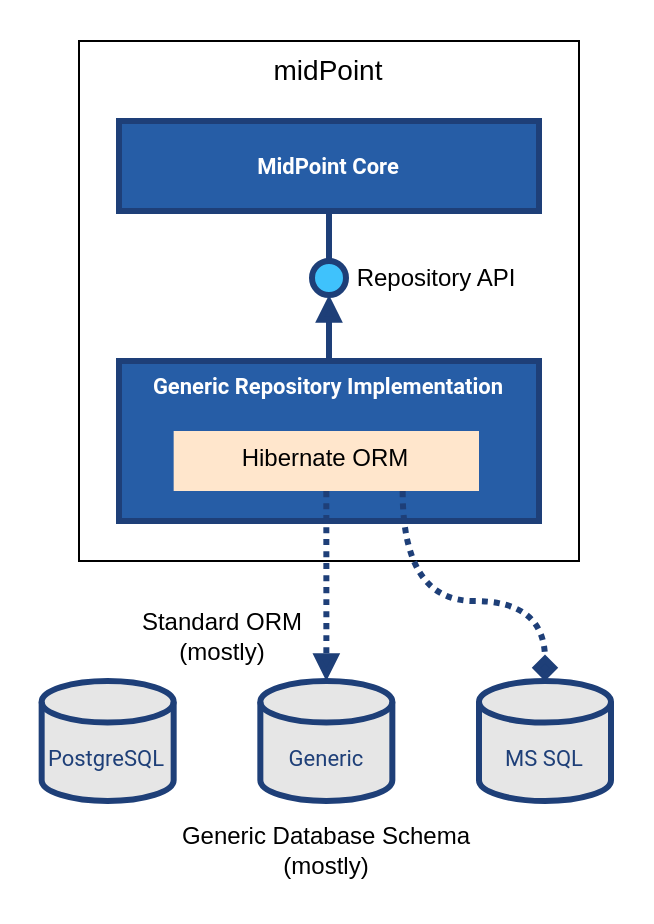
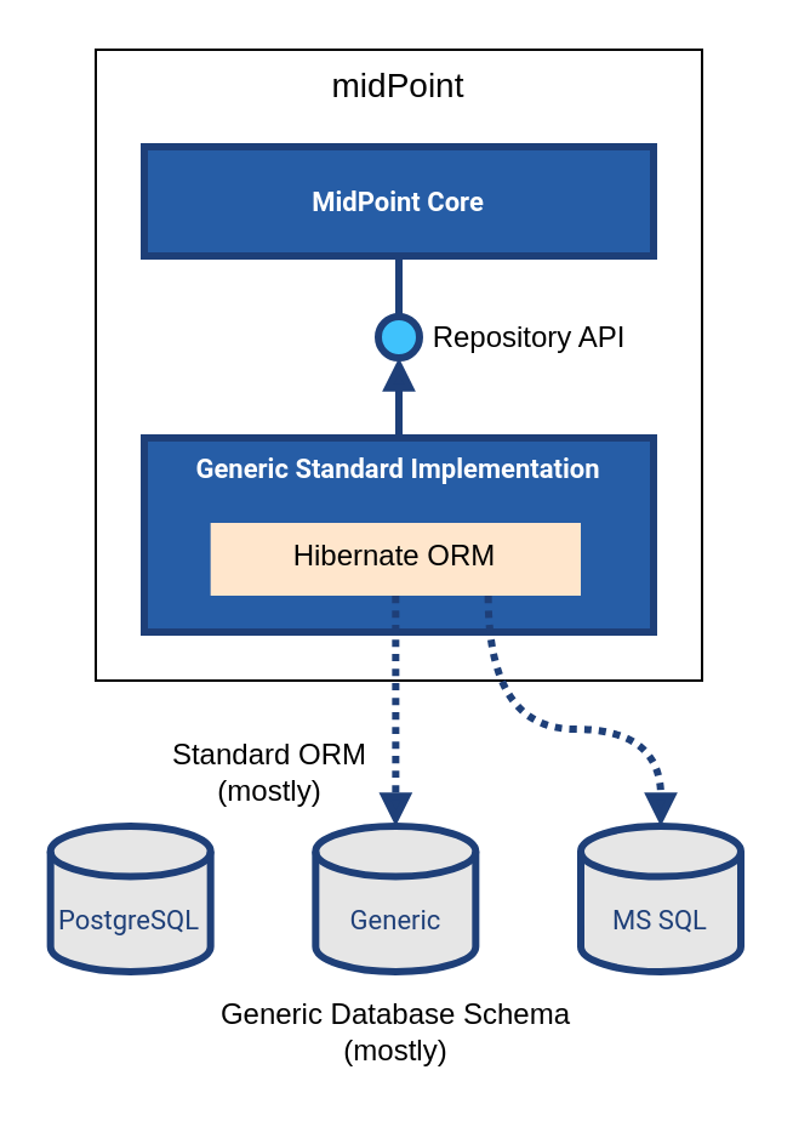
  <mxCell id="0" />
  <mxCell id="1" parent="0" />
  <mxCell id="2" value="&lt;font style=&quot;font-size: 14px&quot;&gt;midPoint&lt;/font&gt;" style="rounded=0;whiteSpace=wrap;html=1;verticalAlign=top;" vertex="1" parent="1"><mxGeometry x="39" y="20" width="250" height="260" as="geometry" /></mxCell>
  <mxCell id="3" value="MidPoint Core" style="rounded=0;whiteSpace=wrap;html=1;strokeWidth=3;perimeterSpacing=0;glass=0;strokeColor=#1E3F78;fillColor=#265DA6;fontFamily=Roboto;fontSource=https%3A%2F%2Ffonts.googleapis.com%2Fcss%3Ffamily%3DRoboto;fontColor=#FFFFFF;fontSize=11;fontStyle=1;spacing=2;" vertex="1" parent="1"><mxGeometry x="59" y="60" width="210" height="45" as="geometry" /></mxCell>
  <mxCell id="4" value="" style="ellipse;whiteSpace=wrap;html=1;aspect=fixed;rounded=0;glass=0;strokeColor=#1E3F78;strokeWidth=3;fillColor=#3FC2FC;" vertex="1" parent="1"><mxGeometry x="155.5" y="130" width="17" height="17" as="geometry" /></mxCell>
  <mxCell id="5" value="" style="endArrow=none;html=1;strokeWidth=3;strokeColor=#1E3F78;rounded=0;edgeStyle=orthogonalEdgeStyle;entryX=0.5;entryY=1;entryDx=0;entryDy=0;exitX=0.5;exitY=0;exitDx=0;exitDy=0;" edge="1" parent="1" source="4" target="3"><mxGeometry width="50" height="50" relative="1" as="geometry"><mxPoint x="164.83" y="130" as="sourcePoint" /><mxPoint x="444.83" y="280" as="targetPoint" /></mxGeometry></mxCell>
  <mxCell id="6" value="Repository API" style="text;html=1;strokeColor=none;fillColor=none;align=center;verticalAlign=middle;whiteSpace=wrap;rounded=0;" vertex="1" parent="1"><mxGeometry x="172.5" y="130.25" width="90" height="16.5" as="geometry" /></mxCell>
- <mxCell id="7" value="Generic Repository Implementation" style="rounded=0;whiteSpace=wrap;html=1;strokeWidth=3;perimeterSpacing=0;glass=0;strokeColor=#1E3F78;fillColor=#265DA6;fontFamily=Roboto;fontSource=https%3A%2F%2Ffonts.googleapis.com%2Fcss%3Ffamily%3DRoboto;fontColor=#FFFFFF;fontSize=11;fontStyle=1;spacing=2;verticalAlign=top;" vertex="1" parent="1"><mxGeometry x="59" y="180" width="210" height="80" as="geometry" /></mxCell>
+ <mxCell id="7" value="Generic Standard Implementation" style="rounded=0;whiteSpace=wrap;html=1;strokeWidth=3;perimeterSpacing=0;glass=0;strokeColor=#1E3F78;fillColor=#265DA6;fontFamily=Roboto;fontSource=https%3A%2F%2Ffonts.googleapis.com%2Fcss%3Ffamily%3DRoboto;fontColor=#FFFFFF;fontSize=11;fontStyle=1;spacing=2;verticalAlign=top;" vertex="1" parent="1"><mxGeometry x="59" y="180" width="210" height="80" as="geometry" /></mxCell>
  <mxCell id="8" value="" style="edgeStyle=elbowEdgeStyle;elbow=vertical;endArrow=block;html=1;fontFamily=Roboto;fontSource=https%3A%2F%2Ffonts.googleapis.com%2Fcss2%3Ffamily%3DRoboto%3Aital%2Cwght%401%2C300%26display%3Dswapp;fontSize=9;fontColor=#FFFFFF;strokeColor=#1E3F78;strokeWidth=3;endFill=1;rounded=0;exitX=0.5;exitY=0;exitDx=0;exitDy=0;entryX=0.5;entryY=1;entryDx=0;entryDy=0;" edge="1" parent="1" source="7" target="4"><mxGeometry width="50" height="50" relative="1" as="geometry"><mxPoint x="219" y="150" as="sourcePoint" /><mxPoint x="139" y="150" as="targetPoint" /></mxGeometry></mxCell>
  <mxCell id="9" value="Hibernate ORM" style="rounded=0;whiteSpace=wrap;html=1;strokeWidth=2;perimeterSpacing=0;glass=0;strokeColor=none;fillColor=#ffe6cc;verticalAlign=top;" vertex="1" parent="1"><mxGeometry x="86.33" y="215" width="152.67" height="30" as="geometry" /></mxCell>
  <mxCell id="10" value="PostgreSQL" style="shape=cylinder3;whiteSpace=wrap;html=1;boundedLbl=1;backgroundOutline=1;size=10.4;rounded=0;glass=0;fontFamily=Roboto;fontSource=https%3A%2F%2Ffonts.googleapis.com%2Fcss2%3Ffamily%3DRoboto%3Aital%2Cwght%401%2C300%26display%3Dswapp;fontSize=11;fontColor=#1E3F78;strokeColor=#1E3F78;strokeWidth=3;fillColor=#E6E6E6;align=center;sketch=0;shadow=0;" vertex="1" parent="1"><mxGeometry x="20.33" y="340" width="66" height="60" as="geometry" /></mxCell>
  <mxCell id="11" value="Generic" style="shape=cylinder3;whiteSpace=wrap;html=1;boundedLbl=1;backgroundOutline=1;size=10.4;rounded=0;glass=0;fontFamily=Roboto;fontSource=https%3A%2F%2Ffonts.googleapis.com%2Fcss2%3Ffamily%3DRoboto%3Aital%2Cwght%401%2C300%26display%3Dswapp;fontSize=11;fontColor=#1E3F78;strokeColor=#1E3F78;strokeWidth=3;fillColor=#E6E6E6;align=center;sketch=0;shadow=0;" vertex="1" parent="1"><mxGeometry x="129.67" y="340" width="66" height="60" as="geometry" /></mxCell>
  <mxCell id="12" value="" style="curved=1;endArrow=block;html=1;strokeColor=#1E3F78;strokeWidth=3;endFill=1;dashed=1;dashPattern=1 1;rounded=0;edgeStyle=orthogonalEdgeStyle;exitX=0.5;exitY=1;exitDx=0;exitDy=0;entryX=0.5;entryY=0;entryDx=0;entryDy=0;entryPerimeter=0;" edge="1" parent="1" source="9" target="11"><mxGeometry width="50" height="50" relative="1" as="geometry"><mxPoint x="134.497" y="255" as="sourcePoint" /><mxPoint x="63.33" y="340" as="targetPoint" /><Array as="points"><mxPoint x="163" y="300" /><mxPoint x="163" y="330" /></Array></mxGeometry></mxCell>
  <mxCell id="13" value="MS SQL" style="shape=cylinder3;whiteSpace=wrap;html=1;boundedLbl=1;backgroundOutline=1;size=10.4;rounded=0;glass=0;fontFamily=Roboto;fontSource=https%3A%2F%2Ffonts.googleapis.com%2Fcss2%3Ffamily%3DRoboto%3Aital%2Cwght%401%2C300%26display%3Dswapp;fontSize=11;fontColor=#1E3F78;strokeColor=#1E3F78;strokeWidth=3;fillColor=#E6E6E6;align=center;sketch=0;shadow=0;" vertex="1" parent="1"><mxGeometry x="239" y="340" width="66" height="60" as="geometry" /></mxCell>
- <mxCell id="14" value="" style="curved=1;endArrow=diamond;html=1;strokeColor=#1E3F78;strokeWidth=3;endFill=1;dashed=1;dashPattern=1 1;rounded=0;edgeStyle=orthogonalEdgeStyle;exitX=0.75;exitY=1;exitDx=0;exitDy=0;entryX=0.5;entryY=0;entryDx=0;entryDy=0;entryPerimeter=0;" edge="1" parent="1" source="9" target="13"><mxGeometry width="50" height="50" relative="1" as="geometry"><mxPoint x="134.497" y="255" as="sourcePoint" /><mxPoint x="63.33" y="340" as="targetPoint" /><Array as="points"><mxPoint x="201" y="300" /><mxPoint x="272" y="300" /></Array></mxGeometry></mxCell>
+ <mxCell id="14" value="" style="curved=1;endArrow=block;html=1;strokeColor=#1E3F78;strokeWidth=3;endFill=1;dashed=1;dashPattern=1 1;rounded=0;edgeStyle=orthogonalEdgeStyle;exitX=0.75;exitY=1;exitDx=0;exitDy=0;entryX=0.5;entryY=0;entryDx=0;entryDy=0;entryPerimeter=0;" edge="1" parent="1" source="9" target="13"><mxGeometry width="50" height="50" relative="1" as="geometry"><mxPoint x="134.497" y="255" as="sourcePoint" /><mxPoint x="63.33" y="340" as="targetPoint" /><Array as="points"><mxPoint x="201" y="300" /><mxPoint x="272" y="300" /></Array></mxGeometry></mxCell>
  <mxCell id="15" value="Standard ORM&lt;br&gt;(mostly)" style="text;html=1;strokeColor=none;fillColor=none;align=center;verticalAlign=middle;whiteSpace=wrap;rounded=0;" vertex="1" parent="1"><mxGeometry x="65.5" y="310" width="90" height="16.5" as="geometry" /></mxCell>
  <mxCell id="16" value="Generic Database Schema&lt;br&gt;(mostly)" style="text;html=1;strokeColor=none;fillColor=none;align=center;verticalAlign=middle;whiteSpace=wrap;rounded=0;" vertex="1" parent="1"><mxGeometry x="77.67" y="410" width="170" height="30" as="geometry" /></mxCell>
